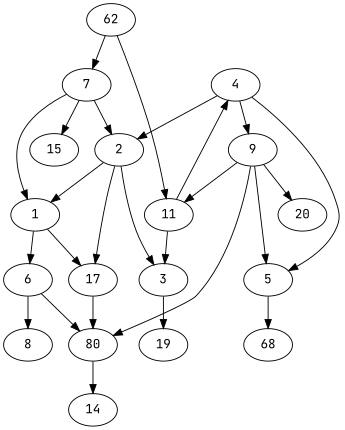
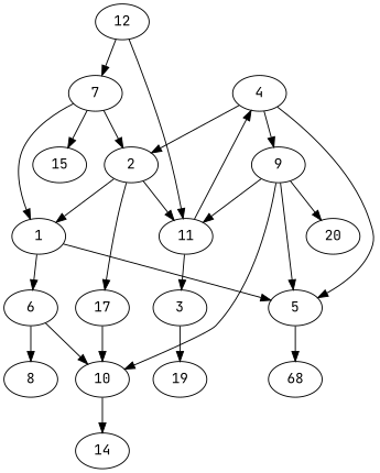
  digraph {
    fontname="JetBrains Mono"
    node [fontname="JetBrains Mono"]
    edge [fontname="JetBrains Mono"]
    1
    5
    6
    n4 [label=68]
    2
    3
    17
    19
-   10 [label=80]
+   10
    4
    9
    11
    20
    8
    14
    7
    15
-   12 [label=62]
-   1 -> 17
+   12
+   1 -> 5
    1 -> 6
    5 -> n4
    6 -> 10
    6 -> 8
    2 -> 1
-   2 -> 3
+   2 -> 11
    2 -> 17
    3 -> 19
    17 -> 10
    10 -> 14
    4 -> 5
    4 -> 2
    4 -> 9
    9 -> 5
    9 -> 10
    9 -> 11
    9 -> 20
    11 -> 3
    11 -> 4
    7 -> 1
    7 -> 2
    7 -> 15
    12 -> 11
    12 -> 7
  }
